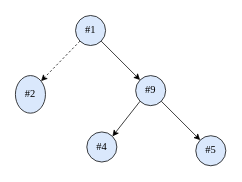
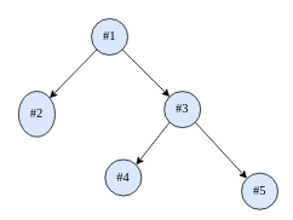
  <mxCell id="0" />
  <mxCell id="1" parent="0" />
  <mxCell id="2" value="&lt;font size=&quot;1&quot; face=&quot;Lucida Console&quot;&gt;&lt;span style=&quot;font-size: 14px;&quot;&gt;#1&lt;/span&gt;&lt;/font&gt;" style="ellipse;whiteSpace=wrap;html=1;aspect=fixed;fillColor=#dae8fc;strokeColor=#000000;" vertex="1" parent="1"><mxGeometry x="100" y="20" width="40" height="40" as="geometry" /></mxCell>
  <mxCell id="3" value="&lt;font size=&quot;1&quot; face=&quot;Lucida Console&quot;&gt;&lt;span style=&quot;font-size: 14px;&quot;&gt;#2&lt;/span&gt;&lt;/font&gt;" style="ellipse;whiteSpace=wrap;html=1;aspect=fixed;fillColor=#dae8fc;strokeColor=#000000;" vertex="1" parent="1"><mxGeometry x="20" y="100" width="40" height="50" as="geometry" /></mxCell>
- <mxCell id="4" value="&lt;font size=&quot;1&quot; face=&quot;Lucida Console&quot;&gt;&lt;span style=&quot;font-size: 14px;&quot;&gt;#9&lt;/span&gt;&lt;/font&gt;" style="ellipse;whiteSpace=wrap;html=1;aspect=fixed;fillColor=#dae8fc;strokeColor=#000000;" vertex="1" parent="1"><mxGeometry x="180" y="100" width="40" height="40" as="geometry" /></mxCell>
+ <mxCell id="4" value="&lt;font size=&quot;1&quot; face=&quot;Lucida Console&quot;&gt;&lt;span style=&quot;font-size: 14px;&quot;&gt;#3&lt;/span&gt;&lt;/font&gt;" style="ellipse;whiteSpace=wrap;html=1;aspect=fixed;fillColor=#dae8fc;strokeColor=#000000;" vertex="1" parent="1"><mxGeometry x="180" y="100" width="40" height="40" as="geometry" /></mxCell>
  <mxCell id="5" value="&lt;font size=&quot;1&quot; face=&quot;Lucida Console&quot;&gt;&lt;span style=&quot;font-size: 14px;&quot;&gt;#4&lt;/span&gt;&lt;/font&gt;" style="ellipse;whiteSpace=wrap;html=1;aspect=fixed;fillColor=#dae8fc;strokeColor=#000000;" vertex="1" parent="1"><mxGeometry x="115" y="175" width="40" height="40" as="geometry" /></mxCell>
- <mxCell id="6" value="&lt;font size=&quot;1&quot; face=&quot;Lucida Console&quot;&gt;&lt;span style=&quot;font-size: 14px;&quot;&gt;#5&lt;/span&gt;&lt;/font&gt;" style="ellipse;whiteSpace=wrap;html=1;aspect=fixed;fillColor=#dae8fc;strokeColor=#000000;" vertex="1" parent="1"><mxGeometry x="260" y="180" width="40" height="40" as="geometry" /></mxCell>
+ <mxCell id="6" value="&lt;font size=&quot;1&quot; face=&quot;Lucida Console&quot;&gt;&lt;span style=&quot;font-size: 14px;&quot;&gt;#5&lt;/span&gt;&lt;/font&gt;" style="ellipse;whiteSpace=wrap;html=1;aspect=fixed;fillColor=#dae8fc;strokeColor=#000000;" vertex="1" parent="1"><mxGeometry x="265" y="190" width="40" height="40" as="geometry" /></mxCell>
  <mxCell id="7" value="" style="endArrow=classic;html=1;rounded=0;exitX=0;exitY=1;exitDx=0;exitDy=0;entryX=1;entryY=0;entryDx=0;entryDy=0;" edge="1" parent="1" source="4" target="5"><mxGeometry width="50" height="50" relative="1" as="geometry"><mxPoint x="120" y="330" as="sourcePoint" /><mxPoint x="170" y="280" as="targetPoint" /></mxGeometry></mxCell>
  <mxCell id="8" value="" style="endArrow=classic;html=1;rounded=0;exitX=1;exitY=1;exitDx=0;exitDy=0;entryX=0;entryY=0;entryDx=0;entryDy=0;" edge="1" parent="1" source="4" target="6"><mxGeometry width="50" height="50" relative="1" as="geometry"><mxPoint x="196" y="144" as="sourcePoint" /><mxPoint x="144" y="196" as="targetPoint" /></mxGeometry></mxCell>
- <mxCell id="9" value="" style="endArrow=classic;html=1;rounded=0;exitX=0;exitY=1;exitDx=0;exitDy=0;entryX=1;entryY=0;entryDx=0;entryDy=0;dashed=1;" edge="1" parent="1" source="2" target="3"><mxGeometry width="50" height="50" relative="1" as="geometry"><mxPoint x="196" y="144" as="sourcePoint" /><mxPoint x="144" y="196" as="targetPoint" /></mxGeometry></mxCell>
+ <mxCell id="9" value="" style="endArrow=classic;html=1;rounded=0;exitX=0;exitY=1;exitDx=0;exitDy=0;entryX=1;entryY=0;entryDx=0;entryDy=0;" edge="1" parent="1" source="2" target="3"><mxGeometry width="50" height="50" relative="1" as="geometry"><mxPoint x="196" y="144" as="sourcePoint" /><mxPoint x="144" y="196" as="targetPoint" /></mxGeometry></mxCell>
  <mxCell id="10" value="" style="endArrow=classic;html=1;rounded=0;exitX=1;exitY=1;exitDx=0;exitDy=0;" edge="1" parent="1" source="2" target="4"><mxGeometry width="50" height="50" relative="1" as="geometry"><mxPoint x="116" y="64" as="sourcePoint" /><mxPoint x="64" y="116" as="targetPoint" /></mxGeometry></mxCell>
